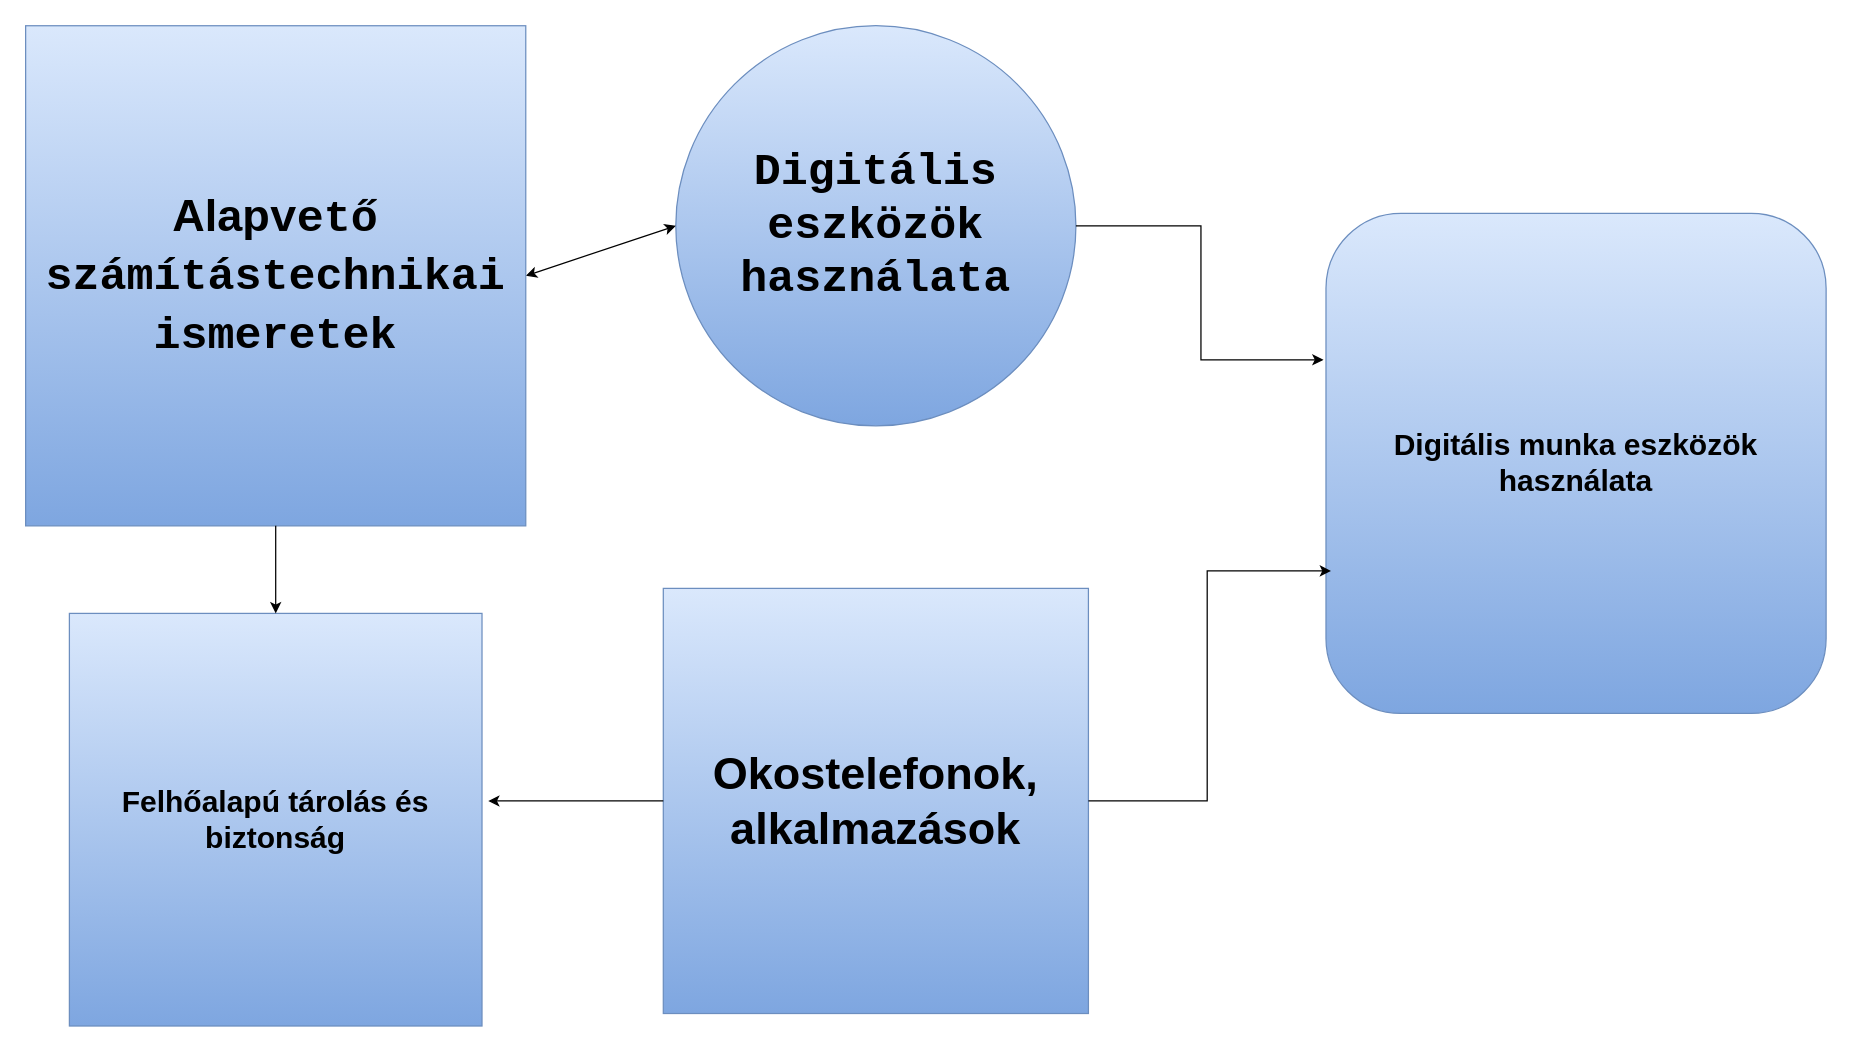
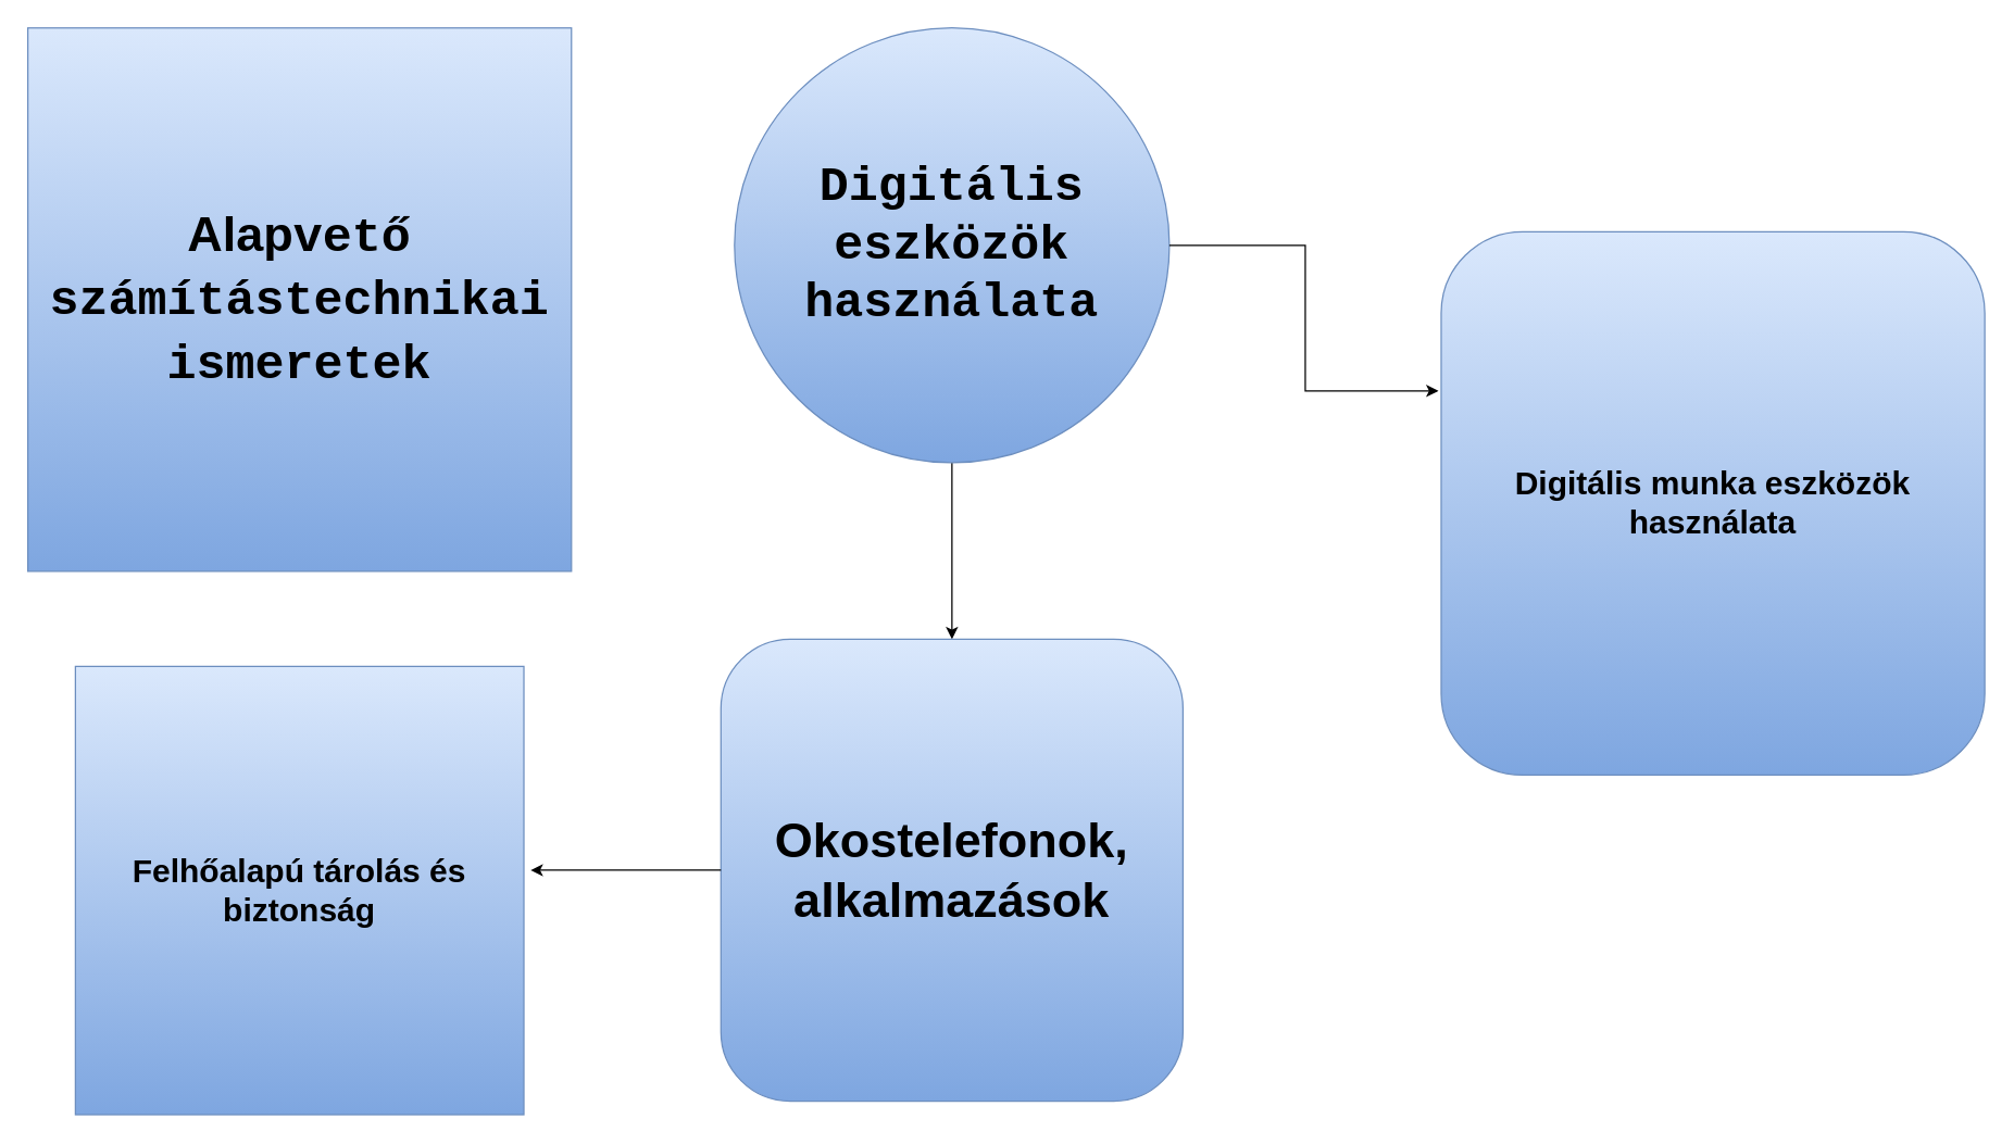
  <mxCell id="0" />
  <mxCell id="1" parent="0" />
+ <mxCell id="2" style="edgeStyle=orthogonalEdgeStyle;rounded=0;orthogonalLoop=1;jettySize=auto;html=1;" edge="1" parent="1" source="3" target="6"><mxGeometry relative="1" as="geometry"><mxPoint x="700" y="500" as="targetPoint" /></mxGeometry></mxCell>
  <mxCell id="3" value="&lt;h1&gt;&lt;font face=&quot;Courier New&quot;&gt;&lt;span style=&quot;font-size: 36px;&quot;&gt;Digitális&lt;br&gt;&lt;/span&gt;&lt;/font&gt;&lt;font face=&quot;Courier New&quot;&gt;&lt;span style=&quot;font-size: 36px;&quot;&gt;eszközök&lt;br&gt;&lt;/span&gt;&lt;/font&gt;&lt;font face=&quot;Courier New&quot;&gt;&lt;span style=&quot;font-size: 36px;&quot;&gt;használata&lt;/span&gt;&lt;/font&gt;&lt;/h1&gt;" style="ellipse;whiteSpace=wrap;html=1;aspect=fixed;fillColor=#dae8fc;strokeColor=#6c8ebf;gradientColor=#7ea6e0;" vertex="1" parent="1"><mxGeometry x="540" y="20" width="320" height="320" as="geometry" /></mxCell>
- <mxCell id="4" value="" style="endArrow=classic;startArrow=classic;html=1;rounded=0;entryX=0;entryY=0.5;entryDx=0;entryDy=0;exitX=1;exitY=0.5;exitDx=0;exitDy=0;" edge="1" parent="1" source="5" target="3"><mxGeometry width="50" height="50" relative="1" as="geometry"><mxPoint x="450" y="180" as="sourcePoint" /><mxPoint x="430" y="140" as="targetPoint" /></mxGeometry></mxCell>
  <mxCell id="5" value="&lt;h1&gt;&lt;font style=&quot;font-size: 36px;&quot;&gt;Alap&lt;font face=&quot;Courier New&quot;&gt;vető&lt;br&gt;&lt;/font&gt;&lt;font face=&quot;Courier New&quot;&gt;számítástechnikai&lt;br&gt;&lt;/font&gt;&lt;font face=&quot;Courier New&quot;&gt;ismeretek&lt;/font&gt;&lt;/font&gt;&lt;/h1&gt;" style="whiteSpace=wrap;html=1;aspect=fixed;fillColor=#dae8fc;gradientColor=#7ea6e0;strokeColor=#6c8ebf;" vertex="1" parent="1"><mxGeometry x="20" y="20" width="400" height="400" as="geometry" /></mxCell>
- <mxCell id="6" value="&lt;h1&gt;&lt;font style=&quot;font-size: 36px;&quot;&gt;Okostelefonok, alkalmazások&lt;/font&gt;&lt;/h1&gt;" style="whiteSpace=wrap;html=1;aspect=fixed;fillColor=#dae8fc;strokeColor=#6c8ebf;gradientColor=#7ea6e0;" vertex="1" parent="1"><mxGeometry x="530" y="470" width="340" height="340" as="geometry" /></mxCell>
+ <mxCell id="6" value="&lt;h1&gt;&lt;font style=&quot;font-size: 36px;&quot;&gt;Okostelefonok, alkalmazások&lt;/font&gt;&lt;/h1&gt;" style="whiteSpace=wrap;html=1;aspect=fixed;fillColor=#dae8fc;strokeColor=#6c8ebf;gradientColor=#7ea6e0;rounded=1;" vertex="1" parent="1"><mxGeometry x="530" y="470" width="340" height="340" as="geometry" /></mxCell>
  <mxCell id="7" value="&lt;h1&gt;Felhőalapú tárolás és biztonság&lt;/h1&gt;" style="whiteSpace=wrap;html=1;aspect=fixed;fillColor=#dae8fc;gradientColor=#7ea6e0;strokeColor=#6c8ebf;" vertex="1" parent="1"><mxGeometry x="55" y="490" width="330" height="330" as="geometry" /></mxCell>
- <mxCell id="8" style="edgeStyle=orthogonalEdgeStyle;rounded=0;orthogonalLoop=1;jettySize=auto;html=1;entryX=0.5;entryY=0;entryDx=0;entryDy=0;" edge="1" parent="1" source="5" target="7"><mxGeometry relative="1" as="geometry"><mxPoint y="480" as="targetPoint" x="220" /></mxGeometry></mxCell>
  <mxCell id="9" style="edgeStyle=orthogonalEdgeStyle;rounded=0;orthogonalLoop=1;jettySize=auto;html=1;" edge="1" parent="1" source="6"><mxGeometry relative="1" as="geometry"><mxPoint x="390" y="640" as="targetPoint" /></mxGeometry></mxCell>
  <mxCell id="10" value="&lt;h1&gt;Digitális munka eszközök használata&lt;/h1&gt;" style="whiteSpace=wrap;html=1;aspect=fixed;fillColor=#dae8fc;gradientColor=#7ea6e0;strokeColor=#6c8ebf;rounded=1;" vertex="1" parent="1"><mxGeometry x="1060" y="170" width="400" height="400" as="geometry" /></mxCell>
- <mxCell id="11" style="edgeStyle=orthogonalEdgeStyle;rounded=0;orthogonalLoop=1;jettySize=auto;html=1;entryX=0.01;entryY=0.715;entryDx=0;entryDy=0;entryPerimeter=0;" edge="1" parent="1" source="6" target="10"><mxGeometry relative="1" as="geometry" /></mxCell>
  <mxCell id="12" style="edgeStyle=orthogonalEdgeStyle;rounded=0;orthogonalLoop=1;jettySize=auto;html=1;entryX=-0.005;entryY=0.293;entryDx=0;entryDy=0;entryPerimeter=0;" edge="1" parent="1" source="3" target="10"><mxGeometry relative="1" as="geometry" /></mxCell>
